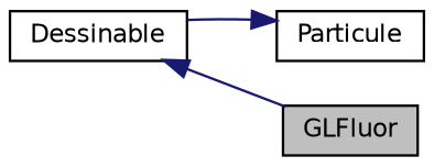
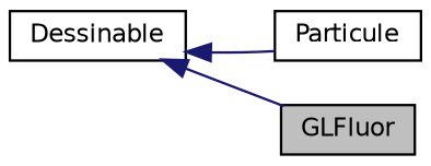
  digraph {
    rankdir=LR
    node [color=black fillcolor=white fontname=Helvetica fontsize=10 shape=record style=filled]
    edge [color=midnightblue dir=back fontname=Helvetica fontsize=10 labelfontname=Helvetica labelfontsize=10 style=solid]
    n1 [fillcolor=grey75 fontcolor=black height=0.2 label=GLFluor width=0.4]
    n2 [height=0.2 label=Particule width=0.4]
    n3 [height=0.2 label=Dessinable width=0.4]
    n3 -> n1
-   n2 -> n3
+   n3 -> n2
  }
